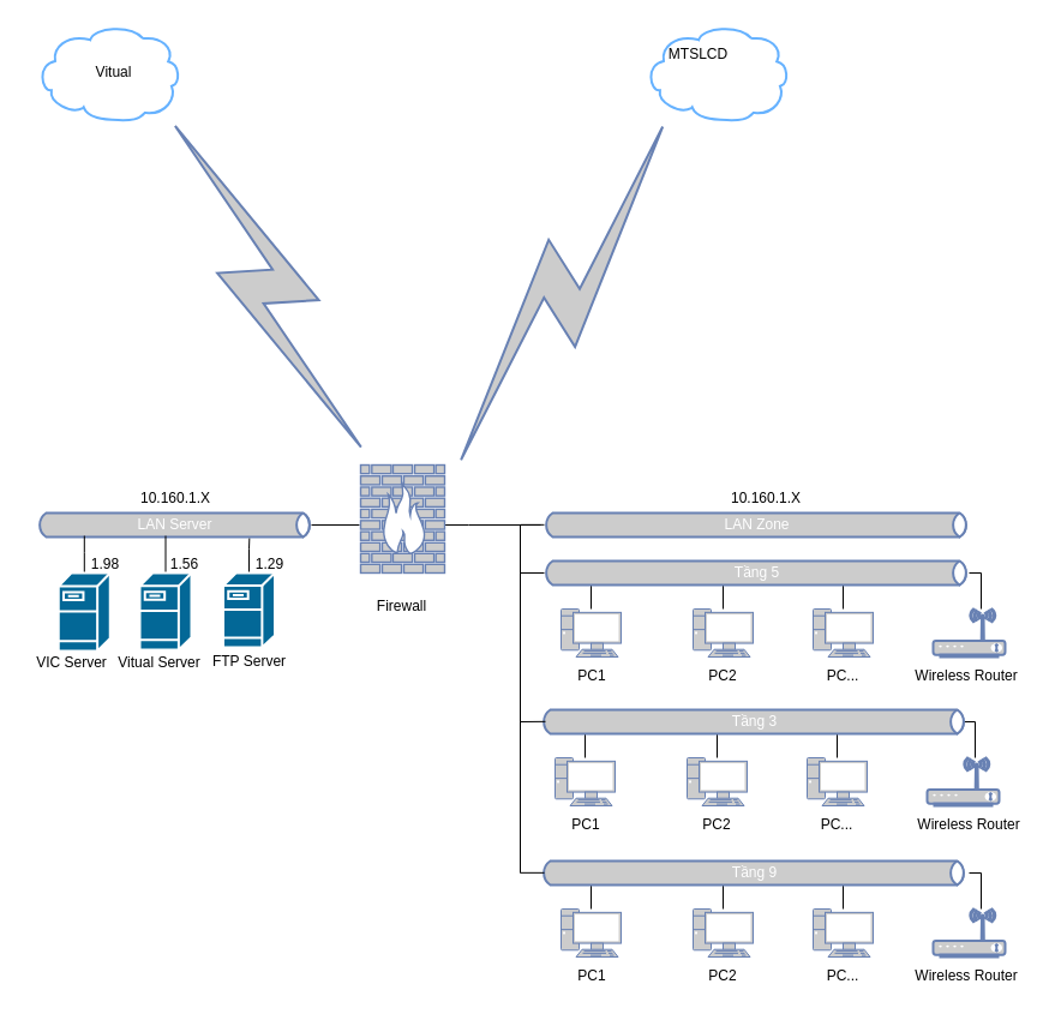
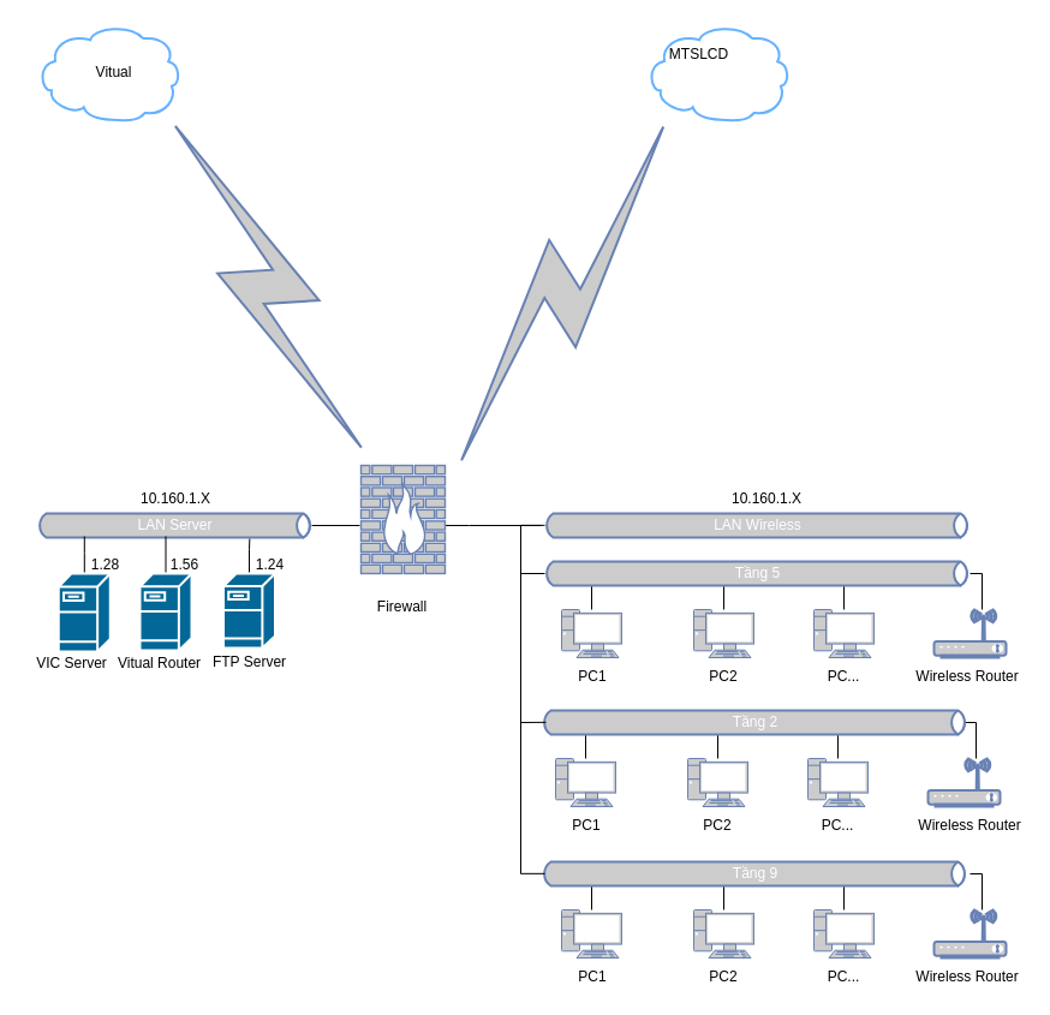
  <mxCell id="0" />
  <mxCell id="1" parent="0" />
- <mxCell id="2" value="LAN Zone" style="html=1;outlineConnect=0;fillColor=#CCCCCC;strokeColor=#6881B3;gradientColor=none;gradientDirection=north;strokeWidth=2;shape=mxgraph.networks.bus;gradientColor=none;gradientDirection=north;fontColor=#ffffff;perimeter=backbonePerimeter;backboneSize=20;" parent="1" vertex="1"><mxGeometry x="452" y="427" width="355" height="20" as="geometry" /></mxCell>
+ <mxCell id="2" value="LAN Wireless" style="html=1;outlineConnect=0;fillColor=#CCCCCC;strokeColor=#6881B3;gradientColor=none;gradientDirection=north;strokeWidth=2;shape=mxgraph.networks.bus;gradientColor=none;gradientDirection=north;fontColor=#ffffff;perimeter=backbonePerimeter;backboneSize=20;" parent="1" vertex="1"><mxGeometry x="452" y="427" width="355" height="20" as="geometry" /></mxCell>
  <mxCell id="3" value="LAN Server" style="html=1;outlineConnect=0;fillColor=#CCCCCC;strokeColor=#6881B3;gradientColor=none;gradientDirection=north;strokeWidth=2;shape=mxgraph.networks.bus;gradientColor=none;gradientDirection=north;fontColor=#ffffff;perimeter=backbonePerimeter;backboneSize=20;" parent="1" vertex="1"><mxGeometry x="30" y="427" width="230" height="20" as="geometry" /></mxCell>
  <mxCell id="4" style="edgeStyle=none;rounded=0;orthogonalLoop=1;jettySize=auto;html=1;endArrow=none;endFill=0;" parent="1" source="5" target="16" edge="1"><mxGeometry relative="1" as="geometry" /></mxCell>
  <mxCell id="5" value="" style="fontColor=#0066CC;verticalAlign=top;verticalLabelPosition=bottom;labelPosition=center;align=center;html=1;outlineConnect=0;fillColor=#CCCCCC;strokeColor=#6881B3;gradientColor=none;gradientDirection=north;strokeWidth=2;shape=mxgraph.networks.pc;" parent="1" vertex="1"><mxGeometry x="467" y="507" width="50" height="40" as="geometry" /></mxCell>
  <mxCell id="6" value="" style="fontColor=#0066CC;verticalAlign=top;verticalLabelPosition=bottom;labelPosition=center;align=center;html=1;outlineConnect=0;fillColor=#CCCCCC;strokeColor=#6881B3;gradientColor=none;gradientDirection=north;strokeWidth=2;shape=mxgraph.networks.wireless_modem;" parent="1" vertex="1"><mxGeometry x="777" y="507" width="60" height="40" as="geometry" /></mxCell>
  <mxCell id="7" style="edgeStyle=none;rounded=0;orthogonalLoop=1;jettySize=auto;html=1;endArrow=none;endFill=0;" parent="1" source="8" target="16" edge="1"><mxGeometry relative="1" as="geometry" /></mxCell>
  <mxCell id="8" value="" style="fontColor=#0066CC;verticalAlign=top;verticalLabelPosition=bottom;labelPosition=center;align=center;html=1;outlineConnect=0;fillColor=#CCCCCC;strokeColor=#6881B3;gradientColor=none;gradientDirection=north;strokeWidth=2;shape=mxgraph.networks.pc;" parent="1" vertex="1"><mxGeometry x="577" y="507" width="50" height="40" as="geometry" /></mxCell>
  <mxCell id="9" style="edgeStyle=none;rounded=0;orthogonalLoop=1;jettySize=auto;html=1;endArrow=none;endFill=0;" parent="1" source="10" target="16" edge="1"><mxGeometry relative="1" as="geometry" /></mxCell>
  <mxCell id="10" value="" style="fontColor=#0066CC;verticalAlign=top;verticalLabelPosition=bottom;labelPosition=center;align=center;html=1;outlineConnect=0;fillColor=#CCCCCC;strokeColor=#6881B3;gradientColor=none;gradientDirection=north;strokeWidth=2;shape=mxgraph.networks.pc;" parent="1" vertex="1"><mxGeometry x="677" y="507" width="50" height="40" as="geometry" /></mxCell>
  <mxCell id="11" value="PC1" style="text;html=1;strokeColor=none;fillColor=none;align=center;verticalAlign=middle;whiteSpace=wrap;rounded=0;" parent="1" vertex="1"><mxGeometry x="463" y="553" width="60" height="20" as="geometry" /></mxCell>
  <mxCell id="12" value="PC2" style="text;html=1;strokeColor=none;fillColor=none;align=center;verticalAlign=middle;whiteSpace=wrap;rounded=0;" parent="1" vertex="1"><mxGeometry x="572" y="553" width="60" height="20" as="geometry" /></mxCell>
  <mxCell id="13" value="PC..." style="text;html=1;strokeColor=none;fillColor=none;align=center;verticalAlign=middle;whiteSpace=wrap;rounded=0;" parent="1" vertex="1"><mxGeometry x="672" y="553" width="60" height="20" as="geometry" /></mxCell>
  <mxCell id="14" value="Wireless Router" style="text;html=1;strokeColor=none;fillColor=none;align=center;verticalAlign=middle;whiteSpace=wrap;rounded=0;" parent="1" vertex="1"><mxGeometry x="760" y="553" width="90" height="20" as="geometry" /></mxCell>
  <mxCell id="15" style="edgeStyle=orthogonalEdgeStyle;rounded=0;orthogonalLoop=1;jettySize=auto;html=1;endArrow=none;endFill=0;" parent="1" target="6" edge="1"><mxGeometry relative="1" as="geometry"><mxPoint x="847" y="507" as="targetPoint" /><mxPoint x="807" y="477" as="sourcePoint" /><Array as="points"><mxPoint x="817" y="477" /></Array></mxGeometry></mxCell>
  <mxCell id="16" value="Tầng 5" style="html=1;outlineConnect=0;fillColor=#CCCCCC;strokeColor=#6881B3;gradientColor=none;gradientDirection=north;strokeWidth=2;shape=mxgraph.networks.bus;gradientColor=none;gradientDirection=north;fontColor=#ffffff;perimeter=backbonePerimeter;backboneSize=20;" parent="1" vertex="1"><mxGeometry x="452" y="467" width="355" height="20" as="geometry" /></mxCell>
  <mxCell id="17" style="edgeStyle=none;rounded=0;orthogonalLoop=1;jettySize=auto;html=1;endArrow=none;endFill=0;" parent="1" source="18" target="29" edge="1"><mxGeometry relative="1" as="geometry" /></mxCell>
  <mxCell id="18" value="" style="fontColor=#0066CC;verticalAlign=top;verticalLabelPosition=bottom;labelPosition=center;align=center;html=1;outlineConnect=0;fillColor=#CCCCCC;strokeColor=#6881B3;gradientColor=none;gradientDirection=north;strokeWidth=2;shape=mxgraph.networks.pc;" parent="1" vertex="1"><mxGeometry x="462" y="631" width="50" height="40" as="geometry" /></mxCell>
  <mxCell id="19" value="" style="fontColor=#0066CC;verticalAlign=top;verticalLabelPosition=bottom;labelPosition=center;align=center;html=1;outlineConnect=0;fillColor=#CCCCCC;strokeColor=#6881B3;gradientColor=none;gradientDirection=north;strokeWidth=2;shape=mxgraph.networks.wireless_modem;" parent="1" vertex="1"><mxGeometry x="772" y="631" width="60" height="40" as="geometry" /></mxCell>
  <mxCell id="20" style="edgeStyle=none;rounded=0;orthogonalLoop=1;jettySize=auto;html=1;endArrow=none;endFill=0;" parent="1" source="21" target="29" edge="1"><mxGeometry relative="1" as="geometry" /></mxCell>
  <mxCell id="21" value="" style="fontColor=#0066CC;verticalAlign=top;verticalLabelPosition=bottom;labelPosition=center;align=center;html=1;outlineConnect=0;fillColor=#CCCCCC;strokeColor=#6881B3;gradientColor=none;gradientDirection=north;strokeWidth=2;shape=mxgraph.networks.pc;" parent="1" vertex="1"><mxGeometry x="572" y="631" width="50" height="40" as="geometry" /></mxCell>
  <mxCell id="22" style="edgeStyle=none;rounded=0;orthogonalLoop=1;jettySize=auto;html=1;endArrow=none;endFill=0;" parent="1" source="23" target="29" edge="1"><mxGeometry relative="1" as="geometry" /></mxCell>
  <mxCell id="23" value="" style="fontColor=#0066CC;verticalAlign=top;verticalLabelPosition=bottom;labelPosition=center;align=center;html=1;outlineConnect=0;fillColor=#CCCCCC;strokeColor=#6881B3;gradientColor=none;gradientDirection=north;strokeWidth=2;shape=mxgraph.networks.pc;" parent="1" vertex="1"><mxGeometry x="672" y="631" width="50" height="40" as="geometry" /></mxCell>
  <mxCell id="24" value="PC1" style="text;html=1;strokeColor=none;fillColor=none;align=center;verticalAlign=middle;whiteSpace=wrap;rounded=0;" parent="1" vertex="1"><mxGeometry x="458" y="677" width="60" height="20" as="geometry" /></mxCell>
  <mxCell id="25" value="PC2" style="text;html=1;strokeColor=none;fillColor=none;align=center;verticalAlign=middle;whiteSpace=wrap;rounded=0;" parent="1" vertex="1"><mxGeometry x="567" y="677" width="60" height="20" as="geometry" /></mxCell>
  <mxCell id="26" value="PC..." style="text;html=1;strokeColor=none;fillColor=none;align=center;verticalAlign=middle;whiteSpace=wrap;rounded=0;" parent="1" vertex="1"><mxGeometry x="667" y="677" width="60" height="20" as="geometry" /></mxCell>
  <mxCell id="27" value="Wireless Router" style="text;html=1;strokeColor=none;fillColor=none;align=center;verticalAlign=middle;whiteSpace=wrap;rounded=0;" parent="1" vertex="1"><mxGeometry x="762" y="677" width="90" height="20" as="geometry" /></mxCell>
  <mxCell id="28" style="edgeStyle=orthogonalEdgeStyle;rounded=0;orthogonalLoop=1;jettySize=auto;html=1;endArrow=none;endFill=0;" parent="1" target="19" edge="1"><mxGeometry relative="1" as="geometry"><mxPoint x="842" y="631" as="targetPoint" /><mxPoint x="802" y="601" as="sourcePoint" /><Array as="points"><mxPoint x="812" y="601" /></Array></mxGeometry></mxCell>
- <mxCell id="29" value="Tầng 3" style="html=1;outlineConnect=0;fillColor=#CCCCCC;strokeColor=#6881B3;gradientColor=none;gradientDirection=north;strokeWidth=2;shape=mxgraph.networks.bus;gradientColor=none;gradientDirection=north;fontColor=#ffffff;perimeter=backbonePerimeter;backboneSize=20;" parent="1" vertex="1"><mxGeometry x="450" y="591" width="355" height="20" as="geometry" /></mxCell>
+ <mxCell id="29" value="Tầng 2" style="html=1;outlineConnect=0;fillColor=#CCCCCC;strokeColor=#6881B3;gradientColor=none;gradientDirection=north;strokeWidth=2;shape=mxgraph.networks.bus;gradientColor=none;gradientDirection=north;fontColor=#ffffff;perimeter=backbonePerimeter;backboneSize=20;" parent="1" vertex="1"><mxGeometry x="450" y="591" width="355" height="20" as="geometry" /></mxCell>
  <mxCell id="30" style="edgeStyle=none;rounded=0;orthogonalLoop=1;jettySize=auto;html=1;endArrow=none;endFill=0;" parent="1" source="31" target="42" edge="1"><mxGeometry relative="1" as="geometry" /></mxCell>
  <mxCell id="31" value="" style="fontColor=#0066CC;verticalAlign=top;verticalLabelPosition=bottom;labelPosition=center;align=center;html=1;outlineConnect=0;fillColor=#CCCCCC;strokeColor=#6881B3;gradientColor=none;gradientDirection=north;strokeWidth=2;shape=mxgraph.networks.pc;" parent="1" vertex="1"><mxGeometry x="467" y="757" width="50" height="40" as="geometry" /></mxCell>
  <mxCell id="32" value="" style="fontColor=#0066CC;verticalAlign=top;verticalLabelPosition=bottom;labelPosition=center;align=center;html=1;outlineConnect=0;fillColor=#CCCCCC;strokeColor=#6881B3;gradientColor=none;gradientDirection=north;strokeWidth=2;shape=mxgraph.networks.wireless_modem;" parent="1" vertex="1"><mxGeometry x="777" y="757" width="60" height="40" as="geometry" /></mxCell>
  <mxCell id="33" style="edgeStyle=none;rounded=0;orthogonalLoop=1;jettySize=auto;html=1;endArrow=none;endFill=0;" parent="1" source="34" target="42" edge="1"><mxGeometry relative="1" as="geometry" /></mxCell>
  <mxCell id="34" value="" style="fontColor=#0066CC;verticalAlign=top;verticalLabelPosition=bottom;labelPosition=center;align=center;html=1;outlineConnect=0;fillColor=#CCCCCC;strokeColor=#6881B3;gradientColor=none;gradientDirection=north;strokeWidth=2;shape=mxgraph.networks.pc;" parent="1" vertex="1"><mxGeometry x="577" y="757" width="50" height="40" as="geometry" /></mxCell>
  <mxCell id="35" style="edgeStyle=none;rounded=0;orthogonalLoop=1;jettySize=auto;html=1;endArrow=none;endFill=0;" parent="1" source="36" target="42" edge="1"><mxGeometry relative="1" as="geometry" /></mxCell>
  <mxCell id="36" value="" style="fontColor=#0066CC;verticalAlign=top;verticalLabelPosition=bottom;labelPosition=center;align=center;html=1;outlineConnect=0;fillColor=#CCCCCC;strokeColor=#6881B3;gradientColor=none;gradientDirection=north;strokeWidth=2;shape=mxgraph.networks.pc;" parent="1" vertex="1"><mxGeometry x="677" y="757" width="50" height="40" as="geometry" /></mxCell>
  <mxCell id="37" value="PC1" style="text;html=1;strokeColor=none;fillColor=none;align=center;verticalAlign=middle;whiteSpace=wrap;rounded=0;" parent="1" vertex="1"><mxGeometry x="463" y="803" width="60" height="20" as="geometry" /></mxCell>
  <mxCell id="38" value="PC2" style="text;html=1;strokeColor=none;fillColor=none;align=center;verticalAlign=middle;whiteSpace=wrap;rounded=0;" parent="1" vertex="1"><mxGeometry x="572" y="803" width="60" height="20" as="geometry" /></mxCell>
  <mxCell id="39" value="PC..." style="text;html=1;strokeColor=none;fillColor=none;align=center;verticalAlign=middle;whiteSpace=wrap;rounded=0;" parent="1" vertex="1"><mxGeometry x="672" y="803" width="60" height="20" as="geometry" /></mxCell>
  <mxCell id="40" value="Wireless Router" style="text;html=1;strokeColor=none;fillColor=none;align=center;verticalAlign=middle;whiteSpace=wrap;rounded=0;" parent="1" vertex="1"><mxGeometry x="760" y="803" width="90" height="20" as="geometry" /></mxCell>
  <mxCell id="41" style="edgeStyle=orthogonalEdgeStyle;rounded=0;orthogonalLoop=1;jettySize=auto;html=1;endArrow=none;endFill=0;" parent="1" target="32" edge="1"><mxGeometry relative="1" as="geometry"><mxPoint x="847" y="757" as="targetPoint" /><mxPoint x="807" y="727" as="sourcePoint" /><Array as="points"><mxPoint x="817" y="727" /></Array></mxGeometry></mxCell>
  <mxCell id="42" value="Tầng 9" style="html=1;outlineConnect=0;fillColor=#CCCCCC;strokeColor=#6881B3;gradientColor=none;gradientDirection=north;strokeWidth=2;shape=mxgraph.networks.bus;gradientColor=none;gradientDirection=north;fontColor=#ffffff;perimeter=backbonePerimeter;backboneSize=20;" parent="1" vertex="1"><mxGeometry x="450" y="717" width="355" height="20" as="geometry" /></mxCell>
  <mxCell id="43" value="" style="endArrow=none;html=1;rounded=0;" parent="1" edge="1"><mxGeometry width="50" height="50" relative="1" as="geometry"><mxPoint x="433" y="727" as="sourcePoint" /><mxPoint x="433" y="437" as="targetPoint" /></mxGeometry></mxCell>
  <mxCell id="44" value="" style="endArrow=none;html=1;rounded=0;" parent="1" edge="1"><mxGeometry width="50" height="50" relative="1" as="geometry"><mxPoint x="433" y="477" as="sourcePoint" /><mxPoint x="453" y="477" as="targetPoint" /></mxGeometry></mxCell>
  <mxCell id="45" value="" style="endArrow=none;html=1;rounded=0;" parent="1" edge="1"><mxGeometry width="50" height="50" relative="1" as="geometry"><mxPoint x="433" y="436.83" as="sourcePoint" /><mxPoint x="453" y="436.83" as="targetPoint" /></mxGeometry></mxCell>
  <mxCell id="46" value="" style="endArrow=none;html=1;rounded=0;" parent="1" edge="1"><mxGeometry width="50" height="50" relative="1" as="geometry"><mxPoint x="433" y="601" as="sourcePoint" /><mxPoint x="454" y="600.83" as="targetPoint" /></mxGeometry></mxCell>
  <mxCell id="47" value="" style="endArrow=none;html=1;rounded=0;" parent="1" edge="1"><mxGeometry width="50" height="50" relative="1" as="geometry"><mxPoint x="433" y="726.83" as="sourcePoint" /><mxPoint x="453" y="726.83" as="targetPoint" /></mxGeometry></mxCell>
  <mxCell id="48" style="edgeStyle=orthogonalEdgeStyle;rounded=0;orthogonalLoop=1;jettySize=auto;html=1;endArrow=none;endFill=0;" parent="1" source="49" target="3" edge="1"><mxGeometry relative="1" as="geometry"><Array as="points"><mxPoint x="138" y="447" /><mxPoint x="138" y="447" /></Array></mxGeometry></mxCell>
  <mxCell id="49" value="" style="shape=mxgraph.cisco.servers.fileserver;sketch=0;html=1;pointerEvents=1;dashed=0;fillColor=#036897;strokeColor=#ffffff;strokeWidth=2;verticalLabelPosition=bottom;verticalAlign=top;align=center;outlineConnect=0;" parent="1" vertex="1"><mxGeometry x="116" y="477" width="43" height="64" as="geometry" /></mxCell>
- <mxCell id="50" value="Vitual Server" style="text;html=1;strokeColor=none;fillColor=none;align=center;verticalAlign=middle;whiteSpace=wrap;rounded=0;" parent="1" vertex="1"><mxGeometry x="93" y="542" width="78.5" height="20" as="geometry" /></mxCell>
+ <mxCell id="50" value="Vitual Router" style="text;html=1;strokeColor=none;fillColor=none;align=center;verticalAlign=middle;whiteSpace=wrap;rounded=0;" parent="1" vertex="1"><mxGeometry x="93" y="542" width="78.5" height="20" as="geometry" /></mxCell>
  <mxCell id="51" style="edgeStyle=orthogonalEdgeStyle;rounded=0;orthogonalLoop=1;jettySize=auto;html=1;endArrow=none;endFill=0;" parent="1" source="53" edge="1"><mxGeometry relative="1" as="geometry"><mxPoint x="450" y="437" as="targetPoint" /><Array as="points"><mxPoint x="390" y="437" /><mxPoint x="390" y="437" /></Array></mxGeometry></mxCell>
  <mxCell id="52" style="edgeStyle=none;rounded=0;orthogonalLoop=1;jettySize=auto;html=1;endArrow=none;endFill=0;" parent="1" edge="1"><mxGeometry relative="1" as="geometry"><mxPoint x="299" y="437" as="sourcePoint" /><mxPoint x="259" y="437" as="targetPoint" /></mxGeometry></mxCell>
  <mxCell id="53" value="" style="fontColor=#0066CC;verticalAlign=top;verticalLabelPosition=bottom;labelPosition=center;align=center;html=1;outlineConnect=0;fillColor=#CCCCCC;strokeColor=#6881B3;gradientColor=none;gradientDirection=north;strokeWidth=2;shape=mxgraph.networks.firewall;" parent="1" vertex="1"><mxGeometry x="300" y="387" width="70" height="90" as="geometry" /></mxCell>
  <mxCell id="54" value="" style="shape=mxgraph.cisco.storage.cloud;sketch=0;html=1;pointerEvents=1;dashed=0;fillColor=none;strokeColor=#66B2FF;strokeWidth=2;verticalLabelPosition=bottom;verticalAlign=top;align=center;outlineConnect=0;" parent="1" vertex="1"><mxGeometry x="30" y="20" width="120" height="80" as="geometry" /></mxCell>
  <mxCell id="55" value="" style="shape=mxgraph.cisco.storage.cloud;sketch=0;html=1;pointerEvents=1;dashed=0;fillColor=none;strokeColor=#66B2FF;strokeWidth=2;verticalLabelPosition=bottom;verticalAlign=top;align=center;outlineConnect=0;" parent="1" vertex="1"><mxGeometry x="537" y="20" width="120" height="80" as="geometry" /></mxCell>
  <mxCell id="56" value="Vitual" style="text;html=1;strokeColor=none;fillColor=none;align=center;verticalAlign=middle;whiteSpace=wrap;rounded=0;" parent="1" vertex="1"><mxGeometry x="54.5" y="50" width="78.5" height="20" as="geometry" /></mxCell>
  <mxCell id="57" value="MTSLCD" style="text;html=1;strokeColor=none;fillColor=none;align=center;verticalAlign=middle;whiteSpace=wrap;rounded=0;" parent="1" vertex="1"><mxGeometry x="542" y="35" width="78.5" height="20" as="geometry" /></mxCell>
  <mxCell id="58" value="Firewall" style="text;html=1;strokeColor=none;fillColor=none;align=center;verticalAlign=middle;whiteSpace=wrap;rounded=0;" parent="1" vertex="1"><mxGeometry x="295" y="495" width="78.5" height="20" as="geometry" /></mxCell>
  <mxCell id="59" value="" style="html=1;outlineConnect=0;fillColor=#CCCCCC;strokeColor=#6881B3;gradientColor=none;gradientDirection=north;strokeWidth=2;shape=mxgraph.networks.comm_link_edge;html=1;rounded=0;endArrow=none;endFill=0;entryX=0.2;entryY=0.87;entryDx=0;entryDy=0;entryPerimeter=0;exitX=1.061;exitY=0.125;exitDx=0;exitDy=0;exitPerimeter=0;" parent="1" source="53" target="55" edge="1"><mxGeometry width="100" height="100" relative="1" as="geometry"><mxPoint x="374.25" y="190" as="sourcePoint" /><mxPoint x="474.25" y="90" as="targetPoint" /></mxGeometry></mxCell>
  <mxCell id="60" value="" style="html=1;outlineConnect=0;fillColor=#CCCCCC;strokeColor=#6881B3;gradientColor=none;gradientDirection=north;strokeWidth=2;shape=mxgraph.networks.comm_link_edge;html=1;rounded=0;endArrow=none;endFill=0;entryX=0.89;entryY=0.87;entryDx=0;entryDy=0;entryPerimeter=0;" parent="1" source="53" target="54" edge="1"><mxGeometry width="100" height="100" relative="1" as="geometry"><mxPoint x="290" y="190" as="sourcePoint" /><mxPoint x="360" y="80" as="targetPoint" /></mxGeometry></mxCell>
  <mxCell id="61" value="10.160.1.X" style="text;html=1;strokeColor=none;fillColor=none;align=center;verticalAlign=middle;whiteSpace=wrap;rounded=0;" parent="1" vertex="1"><mxGeometry x="608" y="405" width="60" height="20" as="geometry" /></mxCell>
  <mxCell id="62" value="10.160.1.X" style="text;html=1;strokeColor=none;fillColor=none;align=center;verticalAlign=middle;whiteSpace=wrap;rounded=0;" parent="1" vertex="1"><mxGeometry x="115.5" y="405" width="60" height="20" as="geometry" /></mxCell>
  <mxCell id="63" style="edgeStyle=orthogonalEdgeStyle;rounded=0;orthogonalLoop=1;jettySize=auto;html=1;entryX=0.771;entryY=1.055;entryDx=0;entryDy=0;entryPerimeter=0;endArrow=none;endFill=0;" parent="1" source="64" target="3" edge="1"><mxGeometry relative="1" as="geometry" /></mxCell>
  <mxCell id="64" value="" style="shape=mxgraph.cisco.servers.fileserver;sketch=0;html=1;pointerEvents=1;dashed=0;fillColor=#036897;strokeColor=#ffffff;strokeWidth=2;verticalLabelPosition=bottom;verticalAlign=top;align=center;outlineConnect=0;" parent="1" vertex="1"><mxGeometry x="185.5" y="477" width="43" height="62" as="geometry" /></mxCell>
  <mxCell id="65" value="FTP Server" style="text;html=1;strokeColor=none;fillColor=none;align=center;verticalAlign=middle;whiteSpace=wrap;rounded=0;" parent="1" vertex="1"><mxGeometry x="167.75" y="541" width="78.5" height="20" as="geometry" /></mxCell>
  <mxCell id="66" style="edgeStyle=orthogonalEdgeStyle;rounded=0;orthogonalLoop=1;jettySize=auto;html=1;endArrow=none;endFill=0;" parent="1" source="67" target="3" edge="1"><mxGeometry relative="1" as="geometry"><Array as="points"><mxPoint x="70" y="460" /><mxPoint x="70" y="460" /></Array></mxGeometry></mxCell>
  <mxCell id="67" value="" style="shape=mxgraph.cisco.servers.fileserver;sketch=0;html=1;pointerEvents=1;dashed=0;fillColor=#036897;strokeColor=#ffffff;strokeWidth=2;verticalLabelPosition=bottom;verticalAlign=top;align=center;outlineConnect=0;" parent="1" vertex="1"><mxGeometry x="48.25" y="477" width="43" height="65" as="geometry" /></mxCell>
  <mxCell id="68" value="VIC Server" style="text;html=1;strokeColor=none;fillColor=none;align=center;verticalAlign=middle;whiteSpace=wrap;rounded=0;" parent="1" vertex="1"><mxGeometry y="542" width="78.5" height="20" as="geometry" x="20" /></mxCell>
- <mxCell id="69" value="1.29" style="text;html=1;strokeColor=none;fillColor=none;align=center;verticalAlign=middle;whiteSpace=wrap;rounded=0;" parent="1" vertex="1"><mxGeometry x="210" y="460" width="28.5" height="20" as="geometry" /></mxCell>
+ <mxCell id="69" value="1.24" style="text;html=1;strokeColor=none;fillColor=none;align=center;verticalAlign=middle;whiteSpace=wrap;rounded=0;" parent="1" vertex="1"><mxGeometry x="210" y="460" width="28.5" height="20" as="geometry" /></mxCell>
  <mxCell id="70" value="1.56" style="text;html=1;strokeColor=none;fillColor=none;align=center;verticalAlign=middle;whiteSpace=wrap;rounded=0;" parent="1" vertex="1"><mxGeometry x="139.25" y="460" width="28.5" height="20" as="geometry" /></mxCell>
- <mxCell id="71" value="1.98" style="text;html=1;strokeColor=none;fillColor=none;align=center;verticalAlign=middle;whiteSpace=wrap;rounded=0;" parent="1" vertex="1"><mxGeometry x="72.5" y="460" width="28.5" height="20" as="geometry" /></mxCell>
+ <mxCell id="71" value="1.28" style="text;html=1;strokeColor=none;fillColor=none;align=center;verticalAlign=middle;whiteSpace=wrap;rounded=0;" parent="1" vertex="1"><mxGeometry x="72.5" y="460" width="28.5" height="20" as="geometry" /></mxCell>
